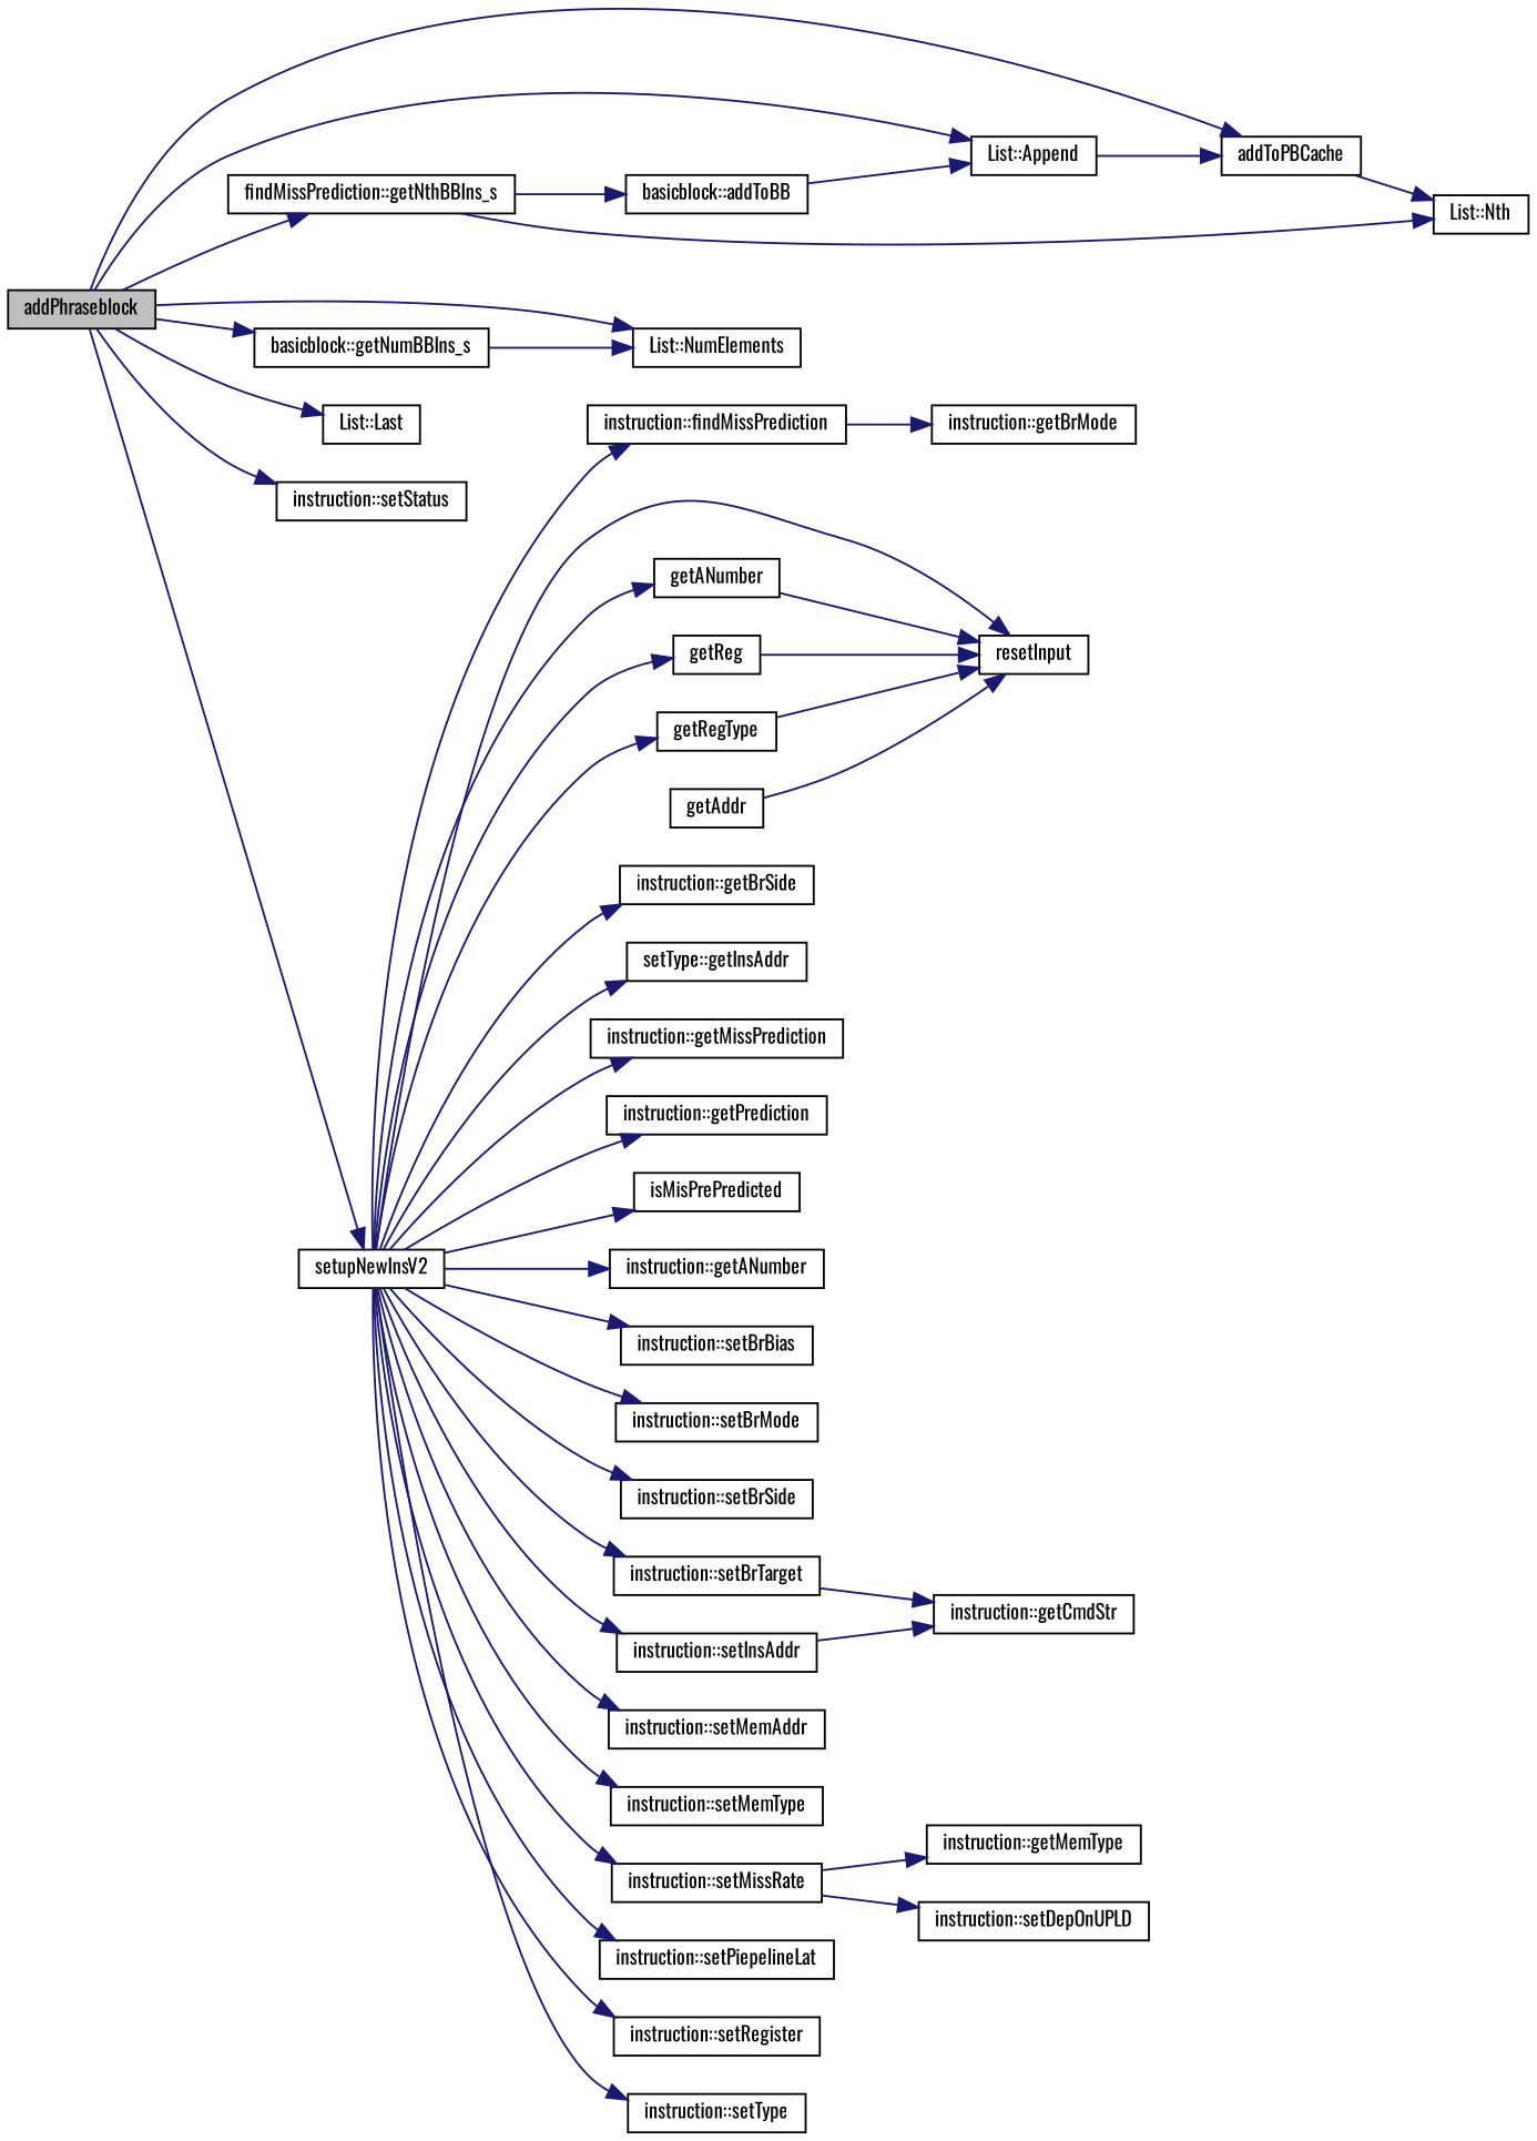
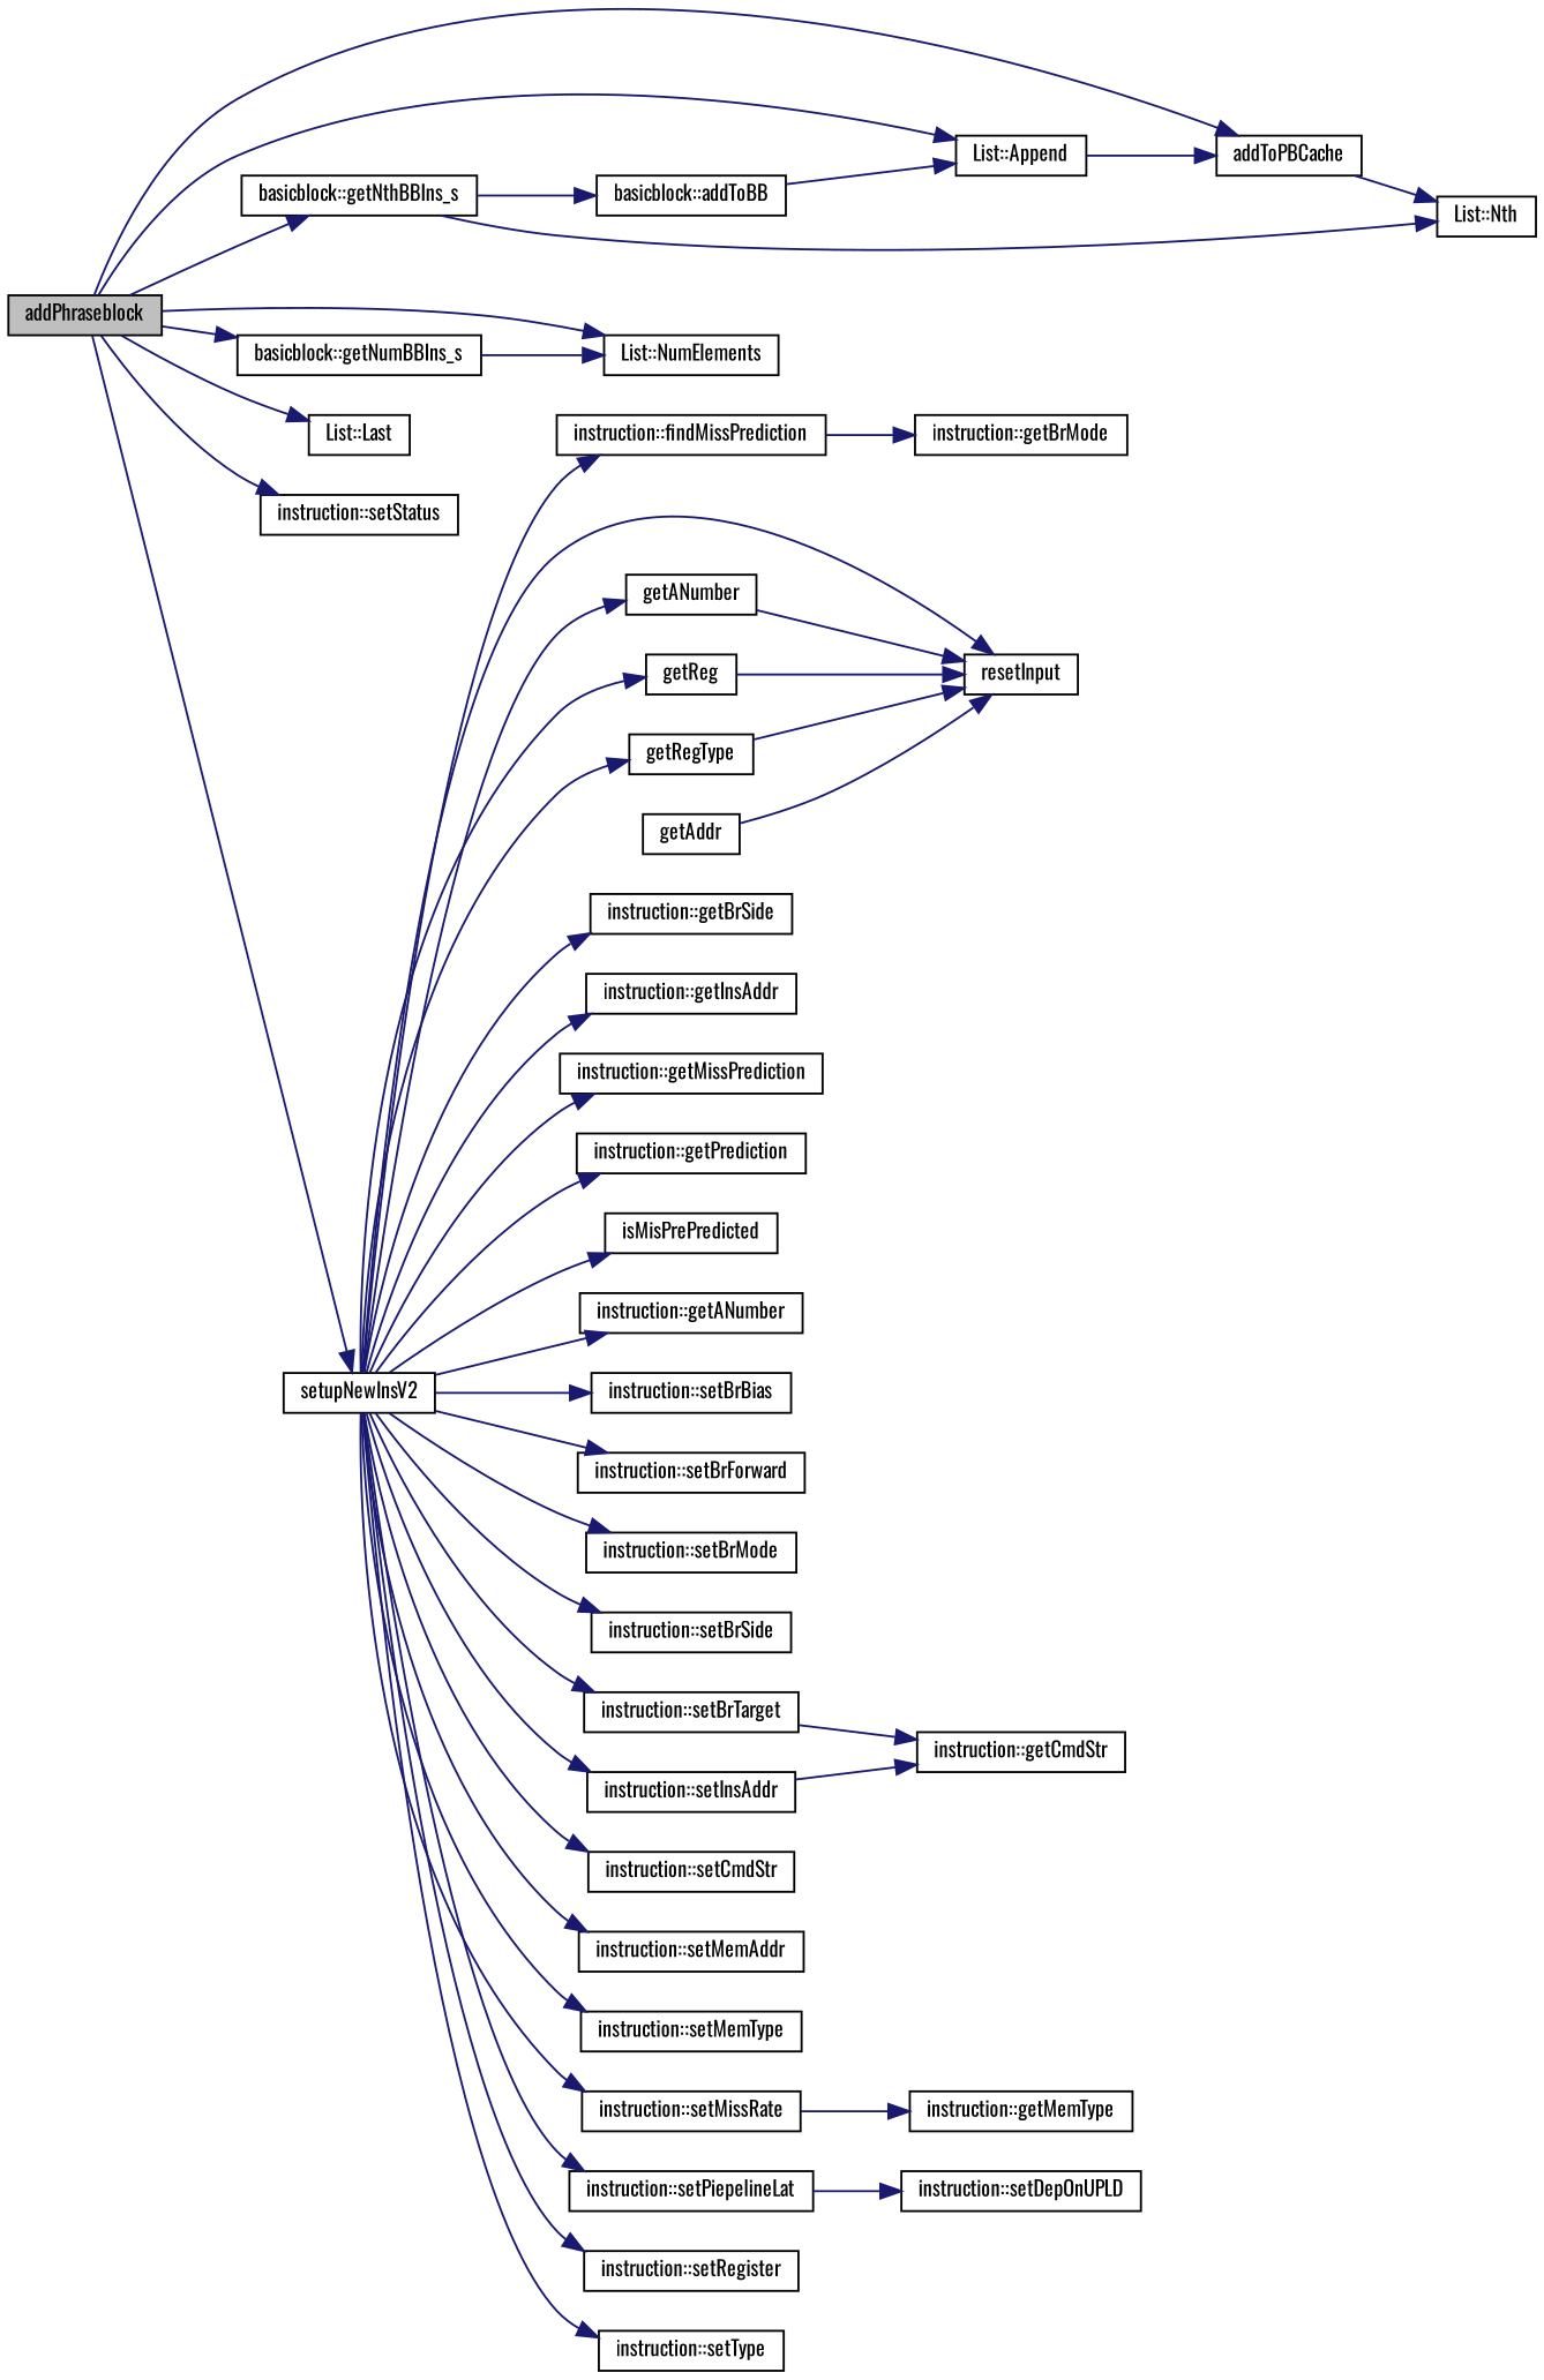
  digraph {
    fontname=Oswald
    rankdir=LR
    node [color=black fillcolor=white fontname=Oswald fontsize=10 shape=record style=filled]
    edge [color=midnightblue fontname=Oswald fontsize=10 labelfontname=Helvetica labelfontsize=10 style=solid]
    n1 [fillcolor=grey75 fontcolor=black height=0.2 label=addPhraseblock width=0.4]
    n2 [height=0.2 label="List::Append" width=0.4]
    n3 [height=0.2 label=addToPBCache width=0.4]
-   n4 [height=0.2 label="findMissPrediction::getNthBBIns_s" width=0.4]
+   n4 [height=0.2 label="basicblock::getNthBBIns_s" width=0.4]
    n5 [height=0.2 label="basicblock::getNumBBIns_s" width=0.4]
    n6 [height=0.2 label="List::NumElements" width=0.4]
    n7 [height=0.2 label="List::Last" width=0.4]
    n8 [height=0.2 label="instruction::setStatus" width=0.4]
    n9 [height=0.2 label=setupNewInsV2 width=0.4]
    n10 [height=0.2 label="basicblock::addToBB" width=0.4]
    n11 [height=0.2 label="List::Nth" width=0.4]
    n12 [height=0.2 label="instruction::findMissPrediction" width=0.4]
    n13 [height=0.2 label=resetInput width=0.4]
    n14 [height=0.2 label=getANumber width=0.4]
    n15 [height=0.2 label="instruction::getBrSide" width=0.4]
-   n16 [height=0.2 label="setType::getInsAddr" width=0.4]
+   n16 [height=0.2 label="instruction::getInsAddr" width=0.4]
    n17 [height=0.2 label="instruction::getMissPrediction" width=0.4]
    n18 [height=0.2 label="instruction::getPrediction" width=0.4]
    n19 [height=0.2 label=getReg width=0.4]
    n20 [height=0.2 label=getRegType width=0.4]
    n21 [height=0.2 label=isMisPrePredicted width=0.4]
    n22 [height=0.2 label="instruction::getANumber" width=0.4]
    n23 [height=0.2 label="instruction::setBrBias" width=0.4]
+   n24 [height=0.2 label="instruction::setBrForward" width=0.4]
    n25 [height=0.2 label="instruction::setBrMode" width=0.4]
    n26 [height=0.2 label="instruction::setBrSide" width=0.4]
    n27 [height=0.2 label="instruction::setBrTarget" width=0.4]
+   n28 [height=0.2 label="instruction::setCmdStr" width=0.4]
    n29 [height=0.2 label="instruction::setInsAddr" width=0.4]
    n30 [height=0.2 label="instruction::setMemAddr" width=0.4]
    n31 [height=0.2 label="instruction::setMemType" width=0.4]
    n32 [height=0.2 label="instruction::setMissRate" width=0.4]
    n33 [height=0.2 label="instruction::setPiepelineLat" width=0.4]
    n34 [height=0.2 label="instruction::setRegister" width=0.4]
    n35 [height=0.2 label="instruction::setType" width=0.4]
    n36 [height=0.2 label="instruction::getBrMode" width=0.4]
    n37 [height=0.2 label=getAddr width=0.4]
    n38 [height=0.2 label="instruction::getCmdStr" width=0.4]
    n39 [height=0.2 label="instruction::getMemType" width=0.4]
    n40 [height=0.2 label="instruction::setDepOnUPLD" width=0.4]
    n1 -> n2
    n1 -> n3
    n1 -> n4
    n1 -> n5
    n1 -> n6
    n1 -> n7
    n1 -> n8
    n1 -> n9
    n2 -> n3
    n3 -> n11
    n4 -> n10
    n4 -> n11
    n5 -> n6
    n9 -> n12
    n9 -> n13
    n9 -> n14
    n9 -> n15
    n9 -> n16
    n9 -> n17
    n9 -> n18
    n9 -> n19
    n9 -> n20
    n9 -> n21
    n9 -> n22
    n9 -> n23
+   n9 -> n24
    n9 -> n25
    n9 -> n26
    n9 -> n27
+   n9 -> n28
    n9 -> n29
    n9 -> n30
    n9 -> n31
    n9 -> n32
    n9 -> n33
    n9 -> n34
    n9 -> n35
    n10 -> n2
    n12 -> n36
    n14 -> n13
    n19 -> n13
    n20 -> n13
    n27 -> n38
    n29 -> n38
    n32 -> n39
-   n32 -> n40
+   n33 -> n40
    n37 -> n13
  }
